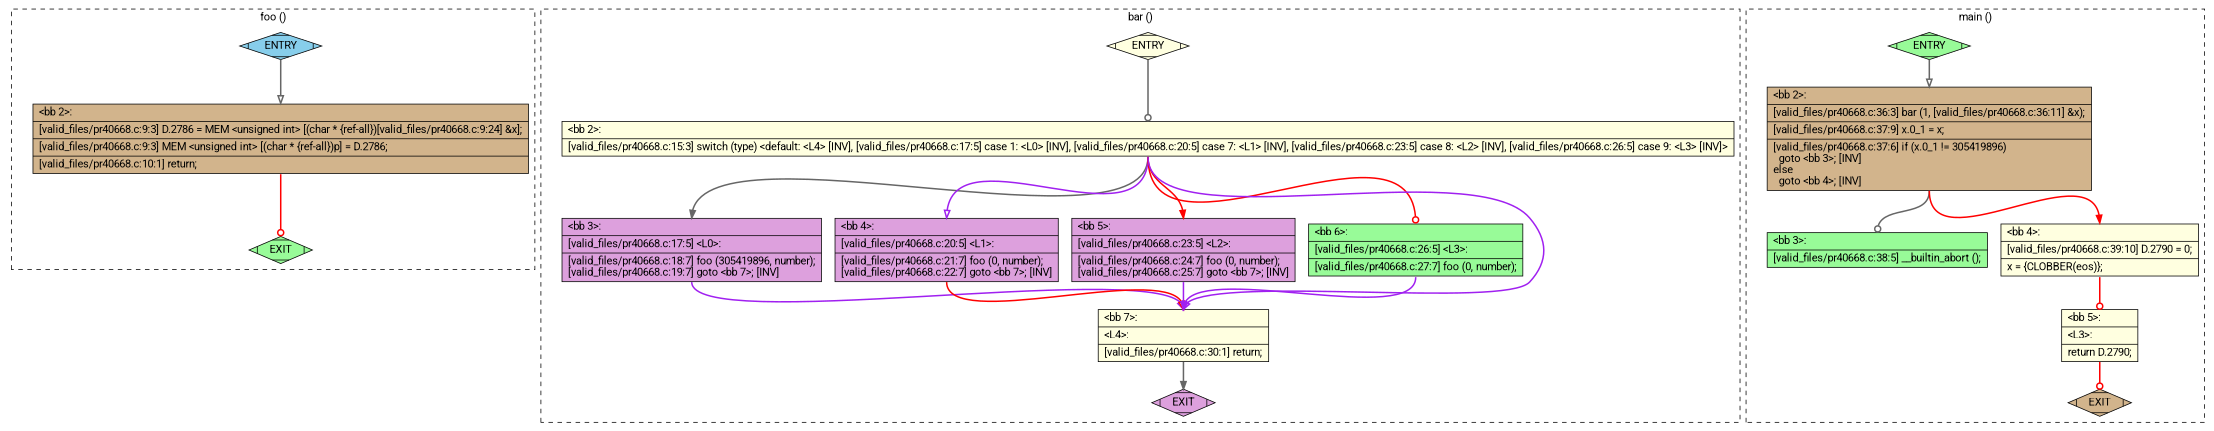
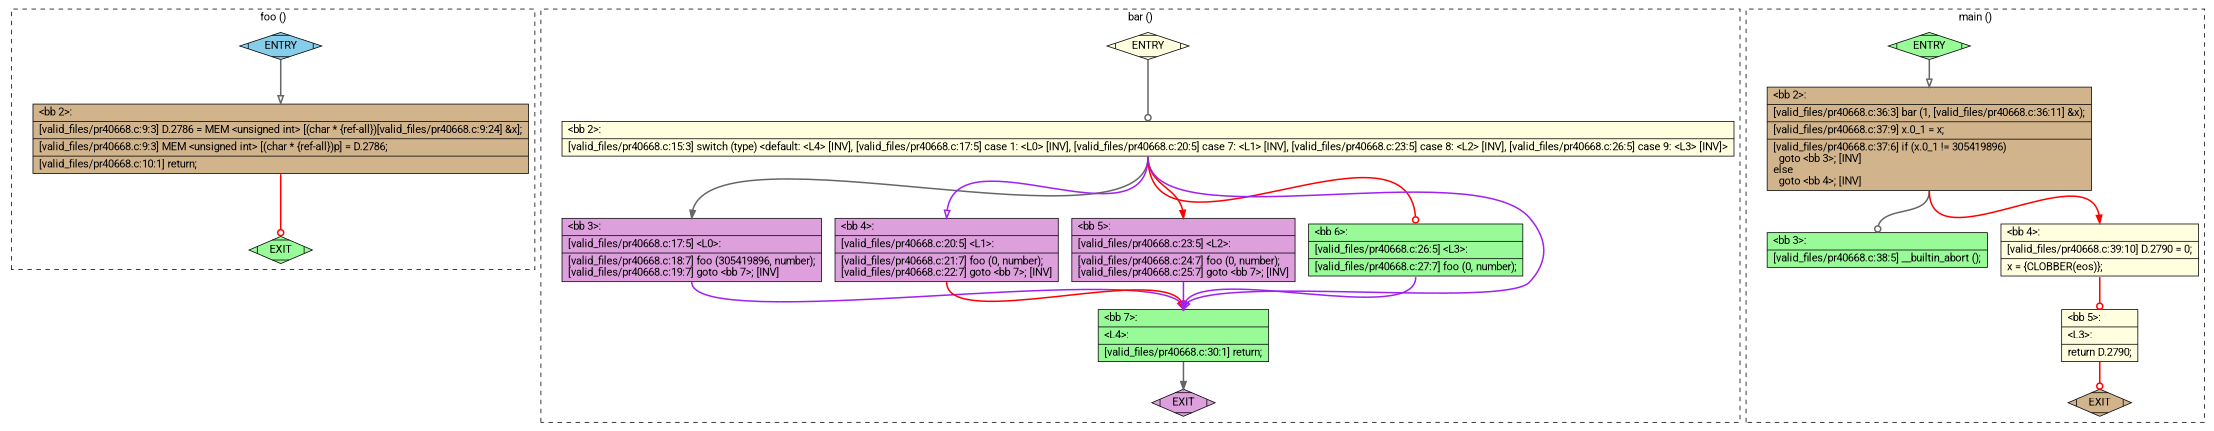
  digraph {
    fontname=Roboto
    node [fillcolor=lightyellow shape=record style=filled fontname=Roboto]
    edge [constraint=true headport=n style="solid,bold" tailport=s fontname=Roboto color=red weight=10 arrowhead=onormal]
    n1 [fillcolor=skyblue label=ENTRY shape=Mdiamond]
    n2 [fillcolor=palegreen label=EXIT shape=Mdiamond]
    n3 [fillcolor=tan label="{\<bb\ 2\>:\l|[valid_files/pr40668.c:9:3]\ D.2786\ =\ MEM\ \<unsigned\ int\>\ [(char\ *\ \{ref-all\})[valid_files/pr40668.c:9:24]\ &x];\l|[valid_files/pr40668.c:9:3]\ MEM\ \<unsigned\ int\>\ [(char\ *\ \{ref-all\})p]\ =\ D.2786;\l|[valid_files/pr40668.c:10:1]\ return;\l}"]
    n4 [label=ENTRY shape=Mdiamond]
    n5 [fillcolor=plum label=EXIT shape=Mdiamond]
    n6 [label="{\<bb\ 2\>:\l|[valid_files/pr40668.c:15:3]\ switch\ (type)\ \<default:\ \<L4\>\ [INV],\ [valid_files/pr40668.c:17:5]\ case\ 1:\ \<L0\>\ [INV],\ [valid_files/pr40668.c:20:5]\ case\ 7:\ \<L1\>\ [INV],\ [valid_files/pr40668.c:23:5]\ case\ 8:\ \<L2\>\ [INV],\ [valid_files/pr40668.c:26:5]\ case\ 9:\ \<L3\>\ [INV]\>\l}"]
    n7 [fillcolor=plum label="{\<bb\ 3\>:\l|[valid_files/pr40668.c:17:5]\ \<L0\>:\l|[valid_files/pr40668.c:18:7]\ foo\ (305419896,\ number);\l[valid_files/pr40668.c:19:7]\ goto\ \<bb\ 7\>;\ [INV]\l}"]
    n8 [fillcolor=plum label="{\<bb\ 4\>:\l|[valid_files/pr40668.c:20:5]\ \<L1\>:\l|[valid_files/pr40668.c:21:7]\ foo\ (0,\ number);\l[valid_files/pr40668.c:22:7]\ goto\ \<bb\ 7\>;\ [INV]\l}"]
    n9 [fillcolor=plum label="{\<bb\ 5\>:\l|[valid_files/pr40668.c:23:5]\ \<L2\>:\l|[valid_files/pr40668.c:24:7]\ foo\ (0,\ number);\l[valid_files/pr40668.c:25:7]\ goto\ \<bb\ 7\>;\ [INV]\l}"]
    n10 [fillcolor=palegreen label="{\<bb\ 6\>:\l|[valid_files/pr40668.c:26:5]\ \<L3\>:\l|[valid_files/pr40668.c:27:7]\ foo\ (0,\ number);\l}"]
-   n11 [label="{\<bb\ 7\>:\l|\<L4\>:\l|[valid_files/pr40668.c:30:1]\ return;\l}"]
+   n11 [fillcolor=palegreen label="{\<bb\ 7\>:\l|\<L4\>:\l|[valid_files/pr40668.c:30:1]\ return;\l}"]
    n12 [fillcolor=palegreen label=ENTRY shape=Mdiamond]
    n13 [fillcolor=tan label=EXIT shape=Mdiamond]
    n14 [fillcolor=tan label="{\<bb\ 2\>:\l|[valid_files/pr40668.c:36:3]\ bar\ (1,\ [valid_files/pr40668.c:36:11]\ &x);\l|[valid_files/pr40668.c:37:9]\ x.0_1\ =\ x;\l|[valid_files/pr40668.c:37:6]\ if\ (x.0_1\ !=\ 305419896)\l\ \ goto\ \<bb\ 3\>;\ [INV]\lelse\l\ \ goto\ \<bb\ 4\>;\ [INV]\l}"]
    n15 [fillcolor=palegreen label="{\<bb\ 3\>:\l|[valid_files/pr40668.c:38:5]\ __builtin_abort\ ();\l}"]
    n16 [label="{\<bb\ 4\>:\l|[valid_files/pr40668.c:39:10]\ D.2790\ =\ 0;\l|x\ =\ \{CLOBBER(eos)\};\l}"]
    n17 [label="{\<bb\ 5\>:\l|\<L3\>:\l|return\ D.2790;\l}"]
    subgraph cluster_1 {
      color=black
      label="foo ()"
      style=dashed
      n1
      n2
      n3
    }
    subgraph cluster_2 {
      color=black
      label="bar ()"
      style=dashed
      n4
      n5
      n6
      n7
      n8
      n9
      n10
      n11
    }
    subgraph cluster_3 {
      color=black
      label="main ()"
      style=dashed
      n12
      n13
      n14
      n15
      n16
      n17
    }
    n1 -> n2 [style=invis color="" weight="" arrowhead=""]
    n1 -> n3 [color=gray40 weight=100]
    n3 -> n2 [arrowhead=odot]
    n4 -> n5 [style=invis color="" weight="" arrowhead=""]
    n4 -> n6 [color=gray40 weight=100 arrowhead=odot]
    n6 -> n7 [color=gray40 arrowhead=normal]
    n6 -> n8 [color=purple]
    n6 -> n9 [arrowhead=normal]
    n6 -> n10 [arrowhead=odot]
    n6 -> n11 [color=purple]
    n7 -> n11 [color=purple weight=100]
    n8 -> n11 [weight=100]
    n9 -> n11 [color=purple weight=100 arrowhead=normal]
    n10 -> n11 [color=purple weight=100 arrowhead=normal]
    n11 -> n5 [color=gray40 arrowhead=normal]
    n12 -> n13 [style=invis color="" weight="" arrowhead=""]
    n12 -> n14 [color=gray40 weight=100]
    n14 -> n15 [color=gray40 arrowhead=odot]
    n14 -> n16 [arrowhead=normal]
    n16 -> n17 [weight=100 arrowhead=odot]
    n17 -> n13 [arrowhead=odot]
  }
